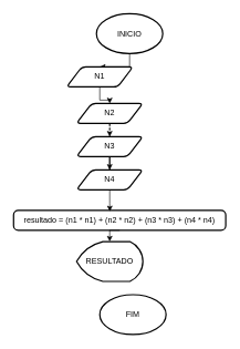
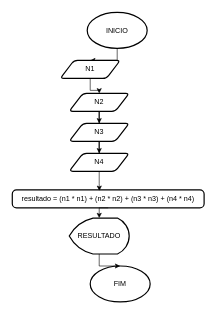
  <mxCell id="0" />
  <mxCell id="1" parent="0" />
  <mxCell id="2" style="edgeStyle=orthogonalEdgeStyle;rounded=0;orthogonalLoop=1;jettySize=auto;html=1;" edge="1" parent="1" source="3" target="6"><mxGeometry relative="1" as="geometry" /></mxCell>
  <mxCell id="3" value="INICIO" style="strokeWidth=2;html=1;shape=mxgraph.flowchart.start_1;whiteSpace=wrap;" vertex="1" parent="1"><mxGeometry x="145" y="20" width="100" height="60" as="geometry" /></mxCell>
  <mxCell id="4" value="FIM" style="strokeWidth=2;html=1;shape=mxgraph.flowchart.start_1;whiteSpace=wrap;" vertex="1" parent="1"><mxGeometry x="150" y="443" width="100" height="60" as="geometry" /></mxCell>
  <mxCell id="5" style="edgeStyle=orthogonalEdgeStyle;rounded=0;orthogonalLoop=1;jettySize=auto;html=1;" edge="1" parent="1" source="6" target="8"><mxGeometry relative="1" as="geometry" /></mxCell>
  <mxCell id="6" value="N1" style="shape=parallelogram;html=1;strokeWidth=2;perimeter=parallelogramPerimeter;whiteSpace=wrap;rounded=1;arcSize=12;size=0.23;" vertex="1" parent="1"><mxGeometry x="100" y="100" width="100" height="30" as="geometry" /></mxCell>
- <mxCell id="7" style="edgeStyle=orthogonalEdgeStyle;rounded=0;orthogonalLoop=1;jettySize=auto;html=1;dashed=1;" edge="1" parent="1" source="8" target="10"><mxGeometry relative="1" as="geometry" /></mxCell>
+ <mxCell id="7" style="edgeStyle=orthogonalEdgeStyle;rounded=0;orthogonalLoop=1;jettySize=auto;html=1;" edge="1" parent="1" source="8" target="10"><mxGeometry relative="1" as="geometry" /></mxCell>
  <mxCell id="8" value="N2" style="shape=parallelogram;html=1;strokeWidth=2;perimeter=parallelogramPerimeter;whiteSpace=wrap;rounded=1;arcSize=12;size=0.23;" vertex="1" parent="1"><mxGeometry x="115" y="155" width="100" height="30" as="geometry" /></mxCell>
  <mxCell id="9" style="edgeStyle=orthogonalEdgeStyle;rounded=0;orthogonalLoop=1;jettySize=auto;html=1;" edge="1" parent="1" source="10" target="11"><mxGeometry relative="1" as="geometry" /></mxCell>
  <mxCell id="10" value="N3" style="shape=parallelogram;html=1;strokeWidth=2;perimeter=parallelogramPerimeter;whiteSpace=wrap;rounded=1;arcSize=12;size=0.23;" vertex="1" parent="1"><mxGeometry x="115" y="205" width="100" height="30" as="geometry" /></mxCell>
  <mxCell id="11" value="N4" style="shape=parallelogram;html=1;strokeWidth=2;perimeter=parallelogramPerimeter;whiteSpace=wrap;rounded=1;arcSize=12;size=0.23;" vertex="1" parent="1"><mxGeometry x="115" y="255" width="100" height="30" as="geometry" /></mxCell>
  <mxCell id="12" value="resultado = (n1 * n1) + (n2 * n2) + (n3 * n3) + (n4 * n4)" style="rounded=1;whiteSpace=wrap;html=1;absoluteArcSize=1;arcSize=14;strokeWidth=2;" vertex="1" parent="1"><mxGeometry x="20" y="316" width="320" height="30" as="geometry" /></mxCell>
  <mxCell id="13" style="edgeStyle=orthogonalEdgeStyle;rounded=0;orthogonalLoop=1;jettySize=auto;html=1;entryX=0.454;entryY=0.052;entryDx=0;entryDy=0;entryPerimeter=0;" edge="1" parent="1" source="11" target="12"><mxGeometry relative="1" as="geometry" /></mxCell>
+ <mxCell id="14" style="edgeStyle=orthogonalEdgeStyle;rounded=0;orthogonalLoop=1;jettySize=auto;html=1;" edge="1" parent="1" source="15" target="4"><mxGeometry relative="1" as="geometry" /></mxCell>
  <mxCell id="15" value="RESULTADO" style="strokeWidth=2;html=1;shape=mxgraph.flowchart.display;whiteSpace=wrap;" vertex="1" parent="1"><mxGeometry x="115" y="363" width="100" height="60" as="geometry" /></mxCell>
  <mxCell id="16" style="edgeStyle=orthogonalEdgeStyle;rounded=0;orthogonalLoop=1;jettySize=auto;html=1;exitX=0.5;exitY=1;exitDx=0;exitDy=0;entryX=0.5;entryY=0;entryDx=0;entryDy=0;entryPerimeter=0;" edge="1" parent="1" source="12" target="15"><mxGeometry relative="1" as="geometry" /></mxCell>
